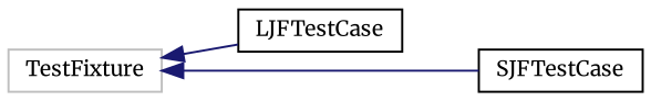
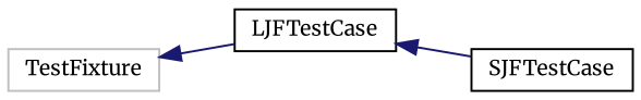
  digraph {
    fontname=Merriweather
    rankdir=LR
    node [color=black fillcolor=white fontname=Merriweather fontsize=10 shape=record style=filled]
    edge [color=midnightblue dir=back fontname=Merriweather fontsize=10 labelfontname=Helvetica labelfontsize=10 style=solid]
    n1 [color=grey75 height=0.2 label=TestFixture width=0.4]
    n2 [height=0.2 label=LJFTestCase width=0.4]
    n3 [height=0.2 label=SJFTestCase width=0.4]
    n1 -> n2
-   n1 -> n3
+   n2 -> n3
  }
